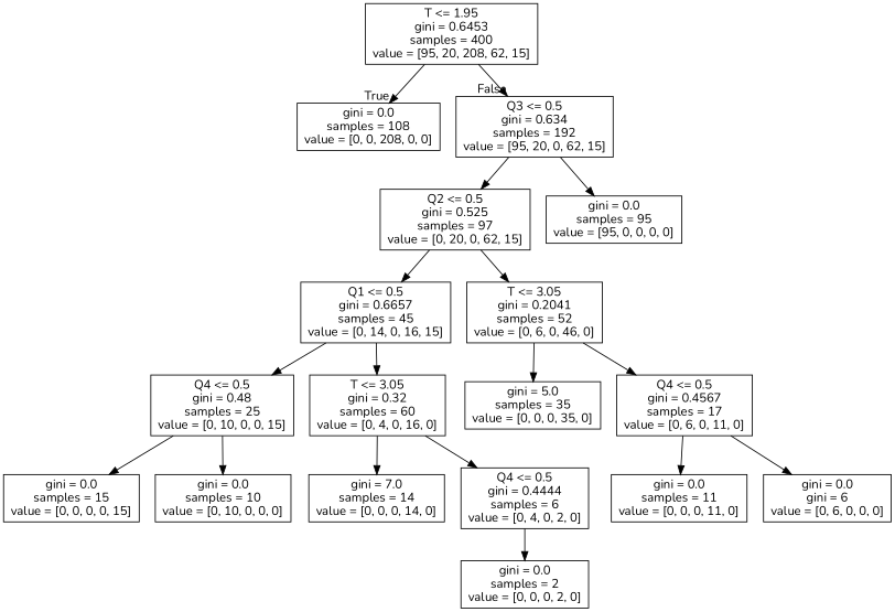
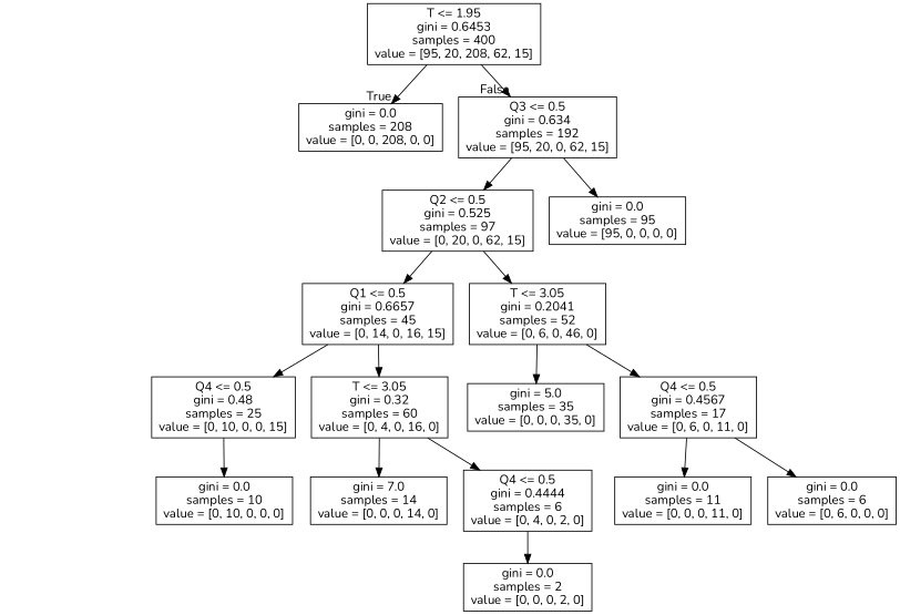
  digraph {
    fontname=Nunito
    node [fontname=Nunito shape=box]
    edge [fontname=Nunito]
    n1 [label="T <= 1.95\ngini = 0.6453\nsamples = 400\nvalue = [95, 20, 208, 62, 15]"]
-   n2 [label="gini = 0.0\nsamples = 108\nvalue = [0, 0, 208, 0, 0]"]
+   n2 [label="gini = 0.0\nsamples = 208\nvalue = [0, 0, 208, 0, 0]"]
    n3 [label="Q3 <= 0.5\ngini = 0.634\nsamples = 192\nvalue = [95, 20, 0, 62, 15]"]
    n4 [label="Q2 <= 0.5\ngini = 0.525\nsamples = 97\nvalue = [0, 20, 0, 62, 15]"]
    n5 [label="gini = 0.0\nsamples = 95\nvalue = [95, 0, 0, 0, 0]"]
    n6 [label="Q1 <= 0.5\ngini = 0.6657\nsamples = 45\nvalue = [0, 14, 0, 16, 15]"]
    n7 [label="T <= 3.05\ngini = 0.2041\nsamples = 52\nvalue = [0, 6, 0, 46, 0]"]
    n8 [label="Q4 <= 0.5\ngini = 0.48\nsamples = 25\nvalue = [0, 10, 0, 0, 15]"]
    n9 [label="T <= 3.05\ngini = 0.32\nsamples = 60\nvalue = [0, 4, 0, 16, 0]"]
    n10 [label="gini = 5.0\nsamples = 35\nvalue = [0, 0, 0, 35, 0]"]
    n11 [label="Q4 <= 0.5\ngini = 0.4567\nsamples = 17\nvalue = [0, 6, 0, 11, 0]"]
-   n12 [label="gini = 0.0\nsamples = 15\nvalue = [0, 0, 0, 0, 15]"]
    n13 [label="gini = 0.0\nsamples = 10\nvalue = [0, 10, 0, 0, 0]"]
    n14 [label="gini = 7.0\nsamples = 14\nvalue = [0, 0, 0, 14, 0]"]
    n15 [label="Q4 <= 0.5\ngini = 0.4444\nsamples = 6\nvalue = [0, 4, 0, 2, 0]"]
    n16 [label="gini = 0.0\nsamples = 2\nvalue = [0, 0, 0, 2, 0]"]
    n17 [label="gini = 0.0\nsamples = 11\nvalue = [0, 0, 0, 11, 0]"]
-   n18 [label="gini = 0.0\ngini = 6\nvalue = [0, 6, 0, 0, 0]"]
+   n18 [label="gini = 0.0\nsamples = 6\nvalue = [0, 6, 0, 0, 0]"]
    n1 -> n2 [headlabel=True labelangle=45 labeldistance=2.5]
    n1 -> n3 [headlabel=False labelangle=-45 labeldistance=2.5]
    n3 -> n4
    n3 -> n5
    n4 -> n6
    n4 -> n7
    n6 -> n8
    n6 -> n9
    n7 -> n10
    n7 -> n11
-   n8 -> n12
    n8 -> n13
    n9 -> n14
    n9 -> n15
    n11 -> n17
    n11 -> n18
    n15 -> n16
  }
